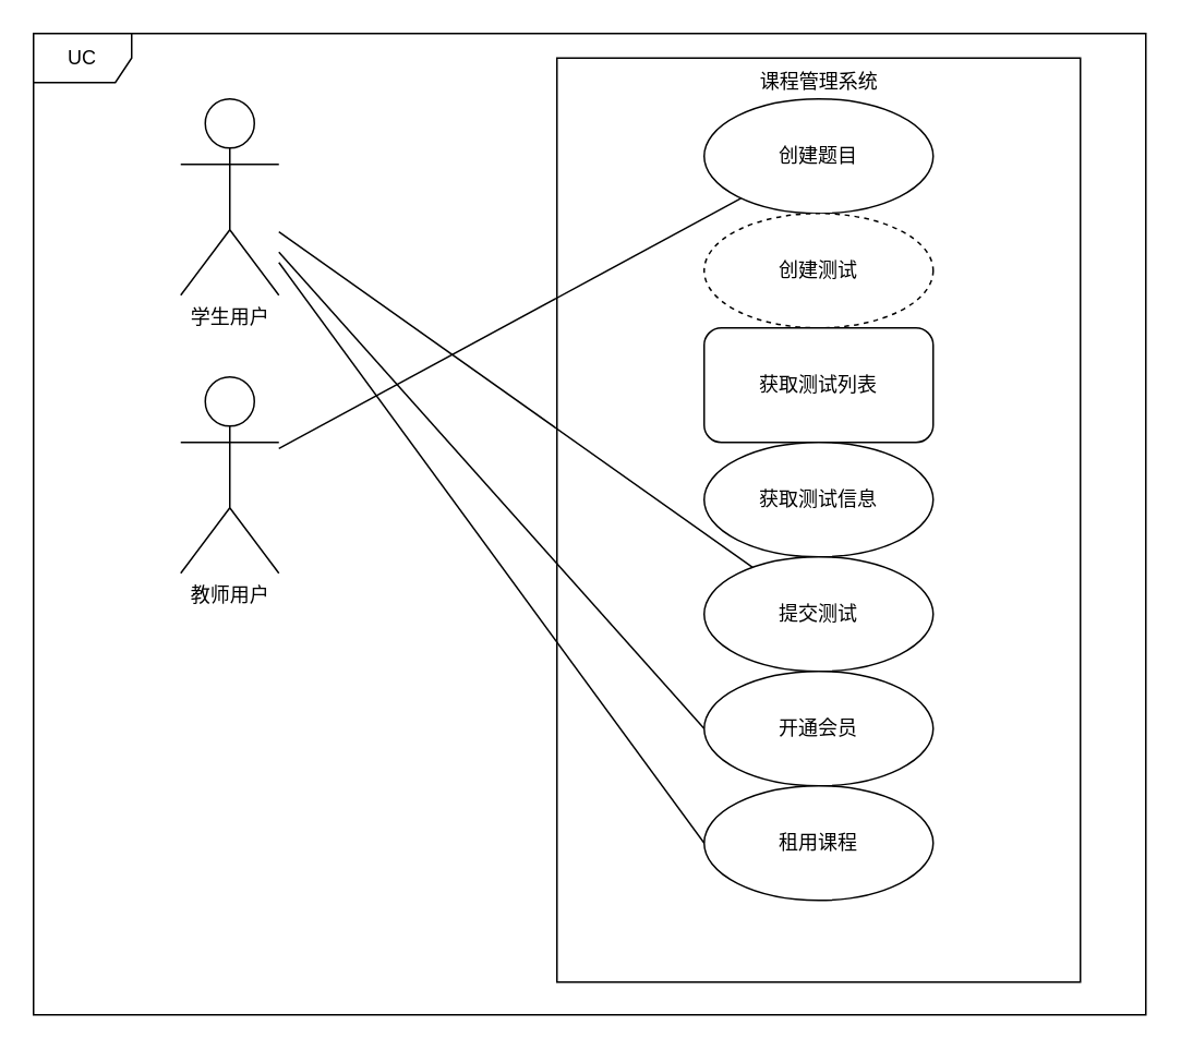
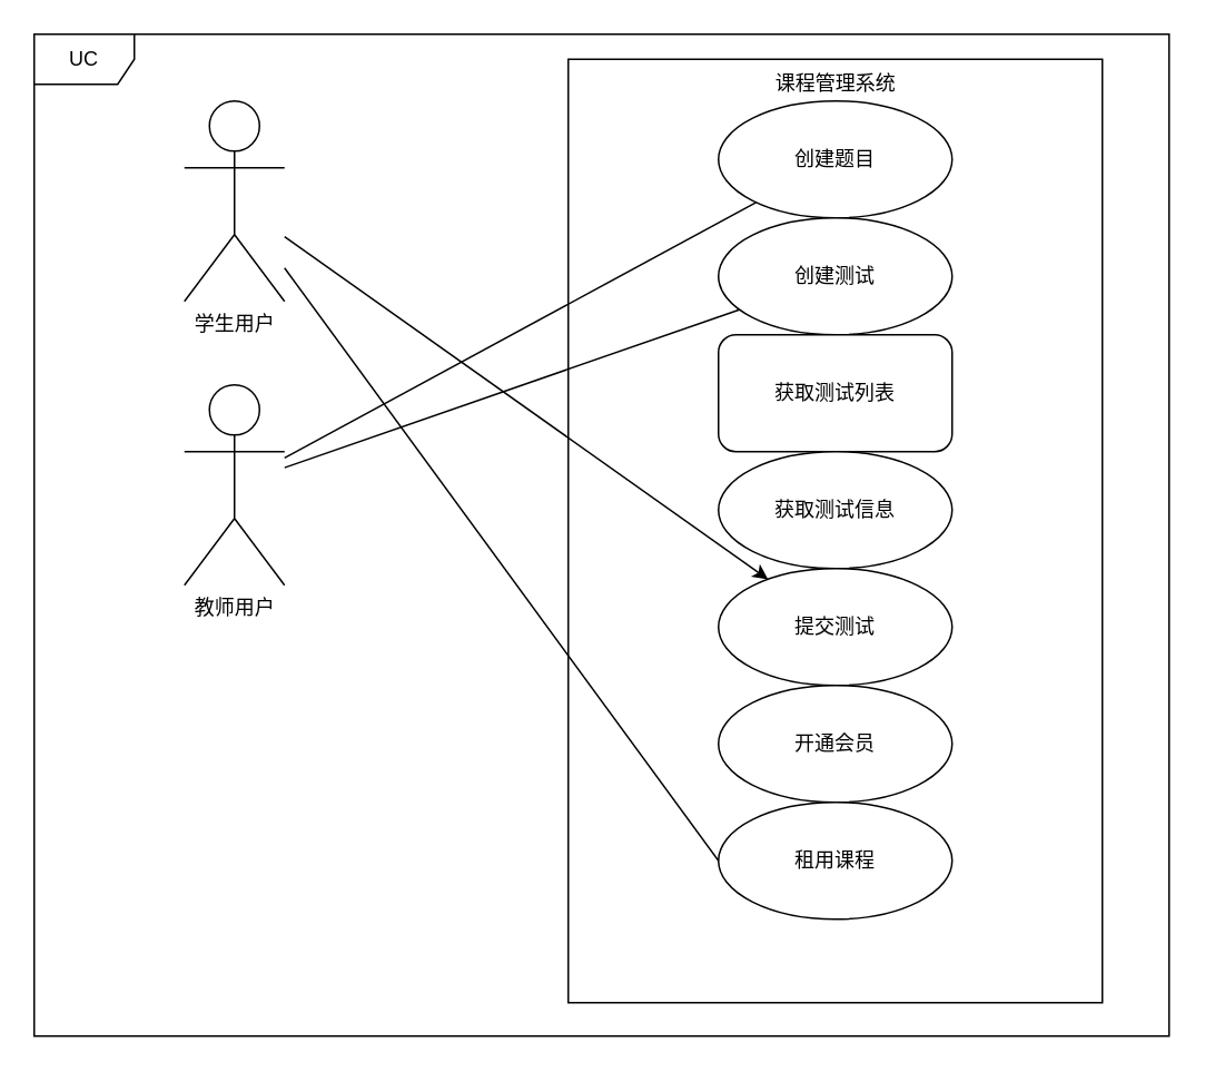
  <mxCell id="0" />
  <mxCell id="1" parent="0" />
  <mxCell id="2" value="UC" style="shape=umlFrame;whiteSpace=wrap;html=1;" parent="1" vertex="1"><mxGeometry x="20" y="20" width="680" height="600" as="geometry" /></mxCell>
  <mxCell id="3" value="" style="rounded=0;whiteSpace=wrap;html=1;" parent="1" vertex="1"><mxGeometry x="340" y="35" width="320" height="565" as="geometry" /></mxCell>
  <mxCell id="4" value="&lt;font color=&quot;#000000&quot;&gt;学生用户&lt;/font&gt;" style="shape=umlActor;verticalLabelPosition=bottom;verticalAlign=top;html=1;outlineConnect=0;strokeColor=#000000;" parent="1" vertex="1"><mxGeometry x="110" y="60" width="60" height="120" as="geometry" /></mxCell>
  <mxCell id="5" value="&lt;font color=&quot;#000000&quot;&gt;教师用户&lt;/font&gt;" style="shape=umlActor;verticalLabelPosition=bottom;verticalAlign=top;html=1;outlineConnect=0;strokeColor=#000000;" parent="1" vertex="1"><mxGeometry x="110" y="230" width="60" height="120" as="geometry" /></mxCell>
  <mxCell id="6" value="创建题目" style="ellipse;whiteSpace=wrap;html=1;" parent="1" vertex="1"><mxGeometry x="430" y="60" width="140" height="70" as="geometry" /></mxCell>
- <mxCell id="7" value="创建测试" style="ellipse;whiteSpace=wrap;html=1;dashed=1;" parent="1" vertex="1"><mxGeometry x="430" y="130" width="140" height="70" as="geometry" /></mxCell>
+ <mxCell id="7" value="创建测试" style="ellipse;whiteSpace=wrap;html=1;" parent="1" vertex="1"><mxGeometry x="430" y="130" width="140" height="70" as="geometry" /></mxCell>
  <mxCell id="8" value="获取测试列表" style="whiteSpace=wrap;html=1;rounded=1;" parent="1" vertex="1"><mxGeometry x="430" y="200" width="140" height="70" as="geometry" /></mxCell>
  <mxCell id="9" value="获取测试信息" style="ellipse;whiteSpace=wrap;html=1;" parent="1" vertex="1"><mxGeometry x="430" y="270" width="140" height="70" as="geometry" /></mxCell>
  <mxCell id="10" value="提交测试" style="ellipse;whiteSpace=wrap;html=1;" parent="1" vertex="1"><mxGeometry x="430" y="340" width="140" height="70" as="geometry" /></mxCell>
- <mxCell id="11" value="" style="endArrow=none;html=1;" parent="1" source="4" target="10" edge="1"><mxGeometry width="50" height="50" relative="1" as="geometry"><mxPoint x="260" y="280" as="sourcePoint" /><mxPoint x="310" y="230" as="targetPoint" /></mxGeometry></mxCell>
+ <mxCell id="11" value="" style="endArrow=classic;html=1;" parent="1" source="4" target="10" edge="1"><mxGeometry width="50" height="50" relative="1" as="geometry"><mxPoint x="260" y="280" as="sourcePoint" /><mxPoint x="310" y="230" as="targetPoint" /></mxGeometry></mxCell>
  <mxCell id="12" value="" style="endArrow=none;html=1;" parent="1" source="5" target="6" edge="1"><mxGeometry width="50" height="50" relative="1" as="geometry"><mxPoint x="220" y="340" as="sourcePoint" /><mxPoint x="270" y="290" as="targetPoint" /></mxGeometry></mxCell>
+ <mxCell id="13" value="" style="endArrow=none;html=1;" parent="1" source="5" target="7" edge="1"><mxGeometry width="50" height="50" relative="1" as="geometry"><mxPoint x="260" y="360" as="sourcePoint" /><mxPoint x="310" y="310" as="targetPoint" /></mxGeometry></mxCell>
  <mxCell id="14" value="课程管理系统" style="text;html=1;resizable=0;autosize=1;align=center;verticalAlign=middle;points=[];fillColor=none;strokeColor=none;rounded=0;" parent="1" vertex="1"><mxGeometry x="455" y="40" width="90" height="20" as="geometry" /></mxCell>
  <mxCell id="15" value="开通会员" style="ellipse;whiteSpace=wrap;html=1;" parent="1" vertex="1"><mxGeometry x="430" y="410" width="140" height="70" as="geometry" /></mxCell>
  <mxCell id="16" value="租用课程" style="ellipse;whiteSpace=wrap;html=1;" parent="1" vertex="1"><mxGeometry x="430" y="480" width="140" height="70" as="geometry" /></mxCell>
- <mxCell id="17" value="" style="endArrow=none;html=1;entryX=0;entryY=0.5;entryDx=0;entryDy=0;" parent="1" source="4" target="15" edge="1"><mxGeometry width="50" height="50" relative="1" as="geometry"><mxPoint x="250" y="390" as="sourcePoint" /><mxPoint x="300" y="340" as="targetPoint" /></mxGeometry></mxCell>
  <mxCell id="18" value="" style="endArrow=none;html=1;entryX=0;entryY=0.5;entryDx=0;entryDy=0;" parent="1" target="16" edge="1"><mxGeometry width="50" height="50" relative="1" as="geometry"><mxPoint x="170" y="160" as="sourcePoint" /><mxPoint x="260" y="430" as="targetPoint" /></mxGeometry></mxCell>
